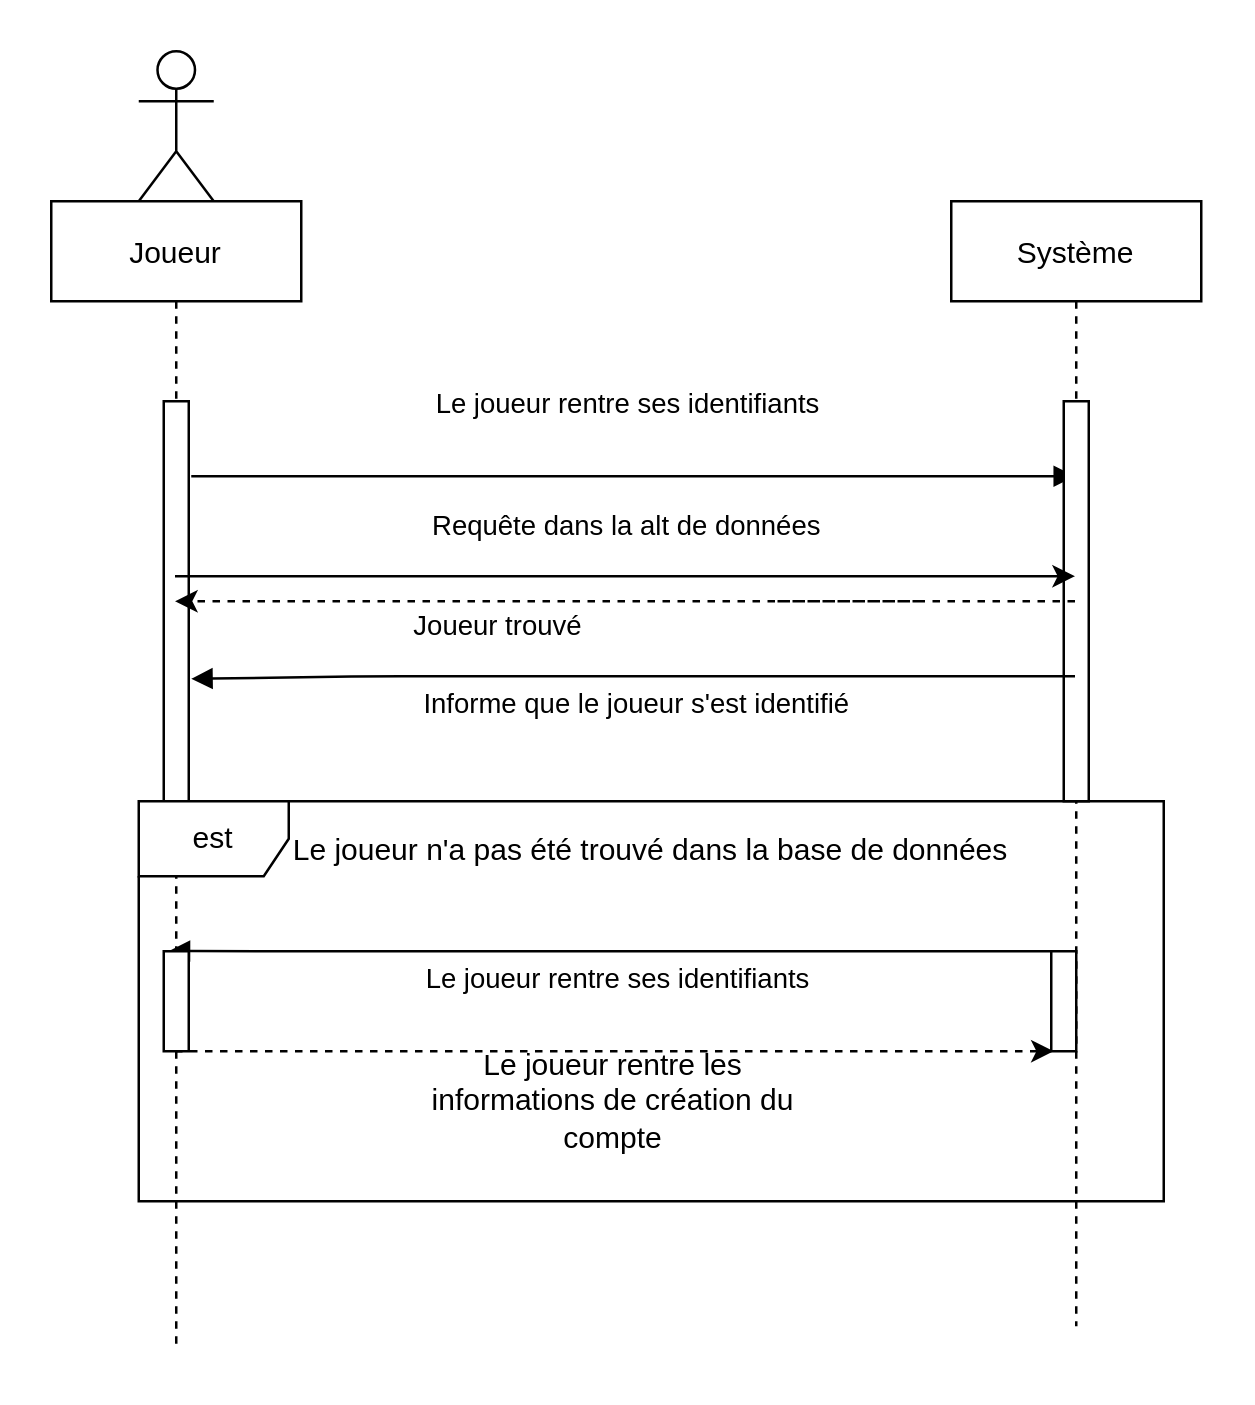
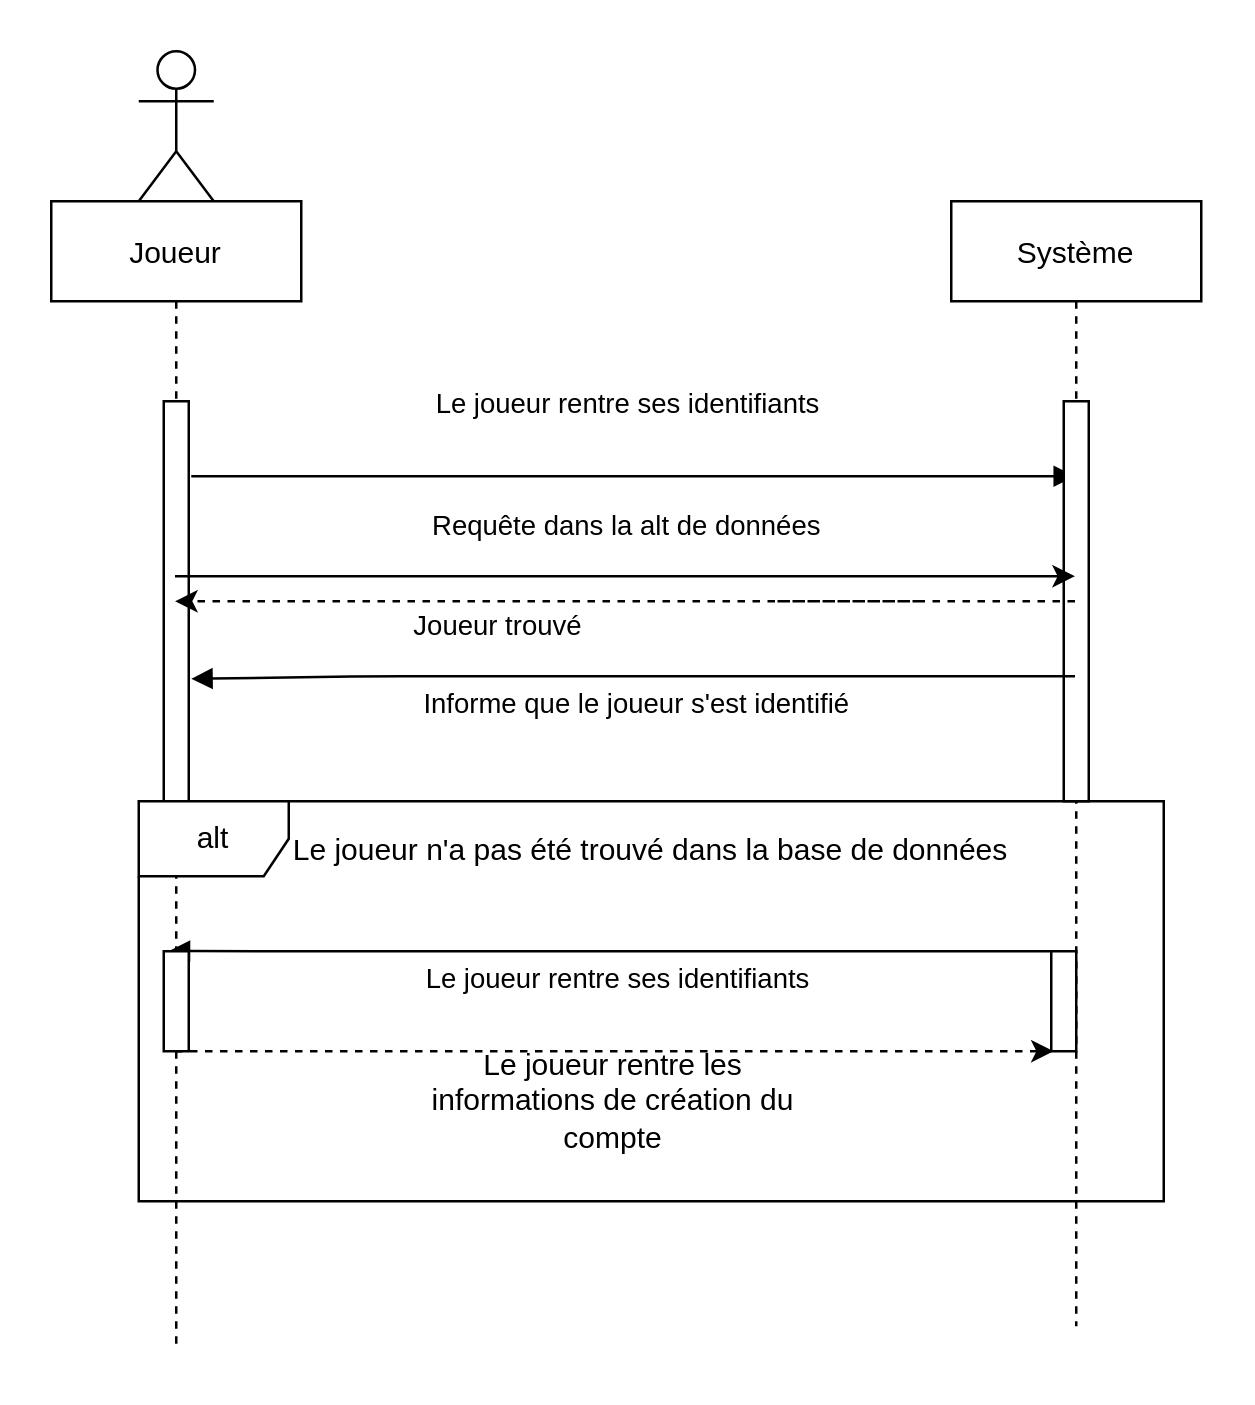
  <mxCell id="0" />
  <mxCell id="1" parent="0" />
  <mxCell id="2" value="Joueur" style="shape=umlLifeline;perimeter=lifelinePerimeter;container=1;collapsible=0;recursiveResize=0;rounded=0;shadow=0;strokeWidth=1;" parent="1" vertex="1"><mxGeometry x="20" y="80" width="100" height="460" as="geometry" /></mxCell>
  <mxCell id="3" value="" style="points=[];perimeter=orthogonalPerimeter;rounded=0;shadow=0;strokeWidth=1;" parent="2" vertex="1"><mxGeometry x="45" y="80" width="10" height="160" as="geometry" /></mxCell>
  <mxCell id="4" value="Le joueur rentre ses identifiants" style="verticalAlign=bottom;endArrow=block;shadow=0;strokeWidth=1;" parent="1" edge="1" target="5"><mxGeometry x="-0.012" y="20" relative="1" as="geometry"><mxPoint x="76" y="190" as="sourcePoint" /><mxPoint x="246" y="190" as="targetPoint" /><mxPoint as="offset" /></mxGeometry></mxCell>
  <mxCell id="5" value="Système" style="shape=umlLifeline;perimeter=lifelinePerimeter;container=1;collapsible=0;recursiveResize=0;rounded=0;shadow=0;strokeWidth=1;" parent="1" vertex="1"><mxGeometry x="380" y="80" width="100" height="450" as="geometry" /></mxCell>
  <mxCell id="6" value="" style="points=[];perimeter=orthogonalPerimeter;rounded=0;shadow=0;strokeWidth=1;" parent="5" vertex="1"><mxGeometry x="45" y="80" width="10" height="160" as="geometry" /></mxCell>
  <mxCell id="7" value="&lt;span style=&quot;font-size: 11px ; background-color: rgb(255 , 255 , 255)&quot;&gt;Requête dans la alt de données&lt;/span&gt;" style="text;html=1;align=center;verticalAlign=middle;resizable=0;points=[];autosize=1;strokeColor=none;fillColor=none;" parent="1" vertex="1"><mxGeometry x="160" y="200" width="180" height="20" as="geometry" /></mxCell>
  <mxCell id="8" value="" style="shape=umlActor;verticalLabelPosition=bottom;verticalAlign=top;html=1;outlineConnect=0;" parent="1" vertex="1"><mxGeometry x="55" y="20" width="30" height="60" as="geometry" /></mxCell>
  <mxCell id="9" value="" style="endArrow=classic;html=1;rounded=0;" parent="1" target="5" edge="1" source="2"><mxGeometry width="50" height="50" relative="1" as="geometry"><mxPoint x="255" y="230" as="sourcePoint" /><mxPoint x="426.5" y="270" as="targetPoint" /><Array as="points"><mxPoint x="300" y="230" /><mxPoint x="320" y="230" /><mxPoint x="340" y="230" /><mxPoint x="360" y="230" /></Array></mxGeometry></mxCell>
- <mxCell id="10" value="est" style="shape=umlFrame;whiteSpace=wrap;html=1;" parent="1" vertex="1"><mxGeometry x="55" y="320" width="410" height="160" as="geometry" /></mxCell>
+ <mxCell id="10" value="alt" style="shape=umlFrame;whiteSpace=wrap;html=1;" parent="1" vertex="1"><mxGeometry x="55" y="320" width="410" height="160" as="geometry" /></mxCell>
  <mxCell id="11" value="" style="endArrow=classic;html=1;rounded=0;dashed=1;" parent="1" source="5" target="2" edge="1"><mxGeometry width="50" height="50" relative="1" as="geometry"><mxPoint x="265" y="240" as="sourcePoint" /><mxPoint x="249.5" y="240" as="targetPoint" /><Array as="points"><mxPoint x="310" y="240" /><mxPoint x="330" y="240" /><mxPoint x="350" y="240" /><mxPoint x="370" y="240" /></Array></mxGeometry></mxCell>
  <mxCell id="12" value="&lt;span style=&quot;font-size: 11px ; background-color: rgb(255 , 255 , 255)&quot;&gt;Joueur trouvé&amp;nbsp;&lt;/span&gt;" style="text;html=1;align=center;verticalAlign=middle;resizable=0;points=[];autosize=1;strokeColor=none;fillColor=none;" parent="1" vertex="1"><mxGeometry x="155" y="240" width="90" height="20" as="geometry" /></mxCell>
  <mxCell id="13" value="Informe que le joueur s'est identifié" style="verticalAlign=bottom;endArrow=block;shadow=0;strokeWidth=1;entryX=1.1;entryY=0.694;entryDx=0;entryDy=0;entryPerimeter=0;" parent="1" source="5" target="3" edge="1"><mxGeometry x="-0.012" y="20" relative="1" as="geometry"><mxPoint x="249.5" y="270" as="sourcePoint" /><mxPoint x="74" y="268" as="targetPoint" /><mxPoint as="offset" /><Array as="points"><mxPoint x="150" y="270" /></Array></mxGeometry></mxCell>
  <mxCell id="14" value="Le joueur n'a pas été trouvé dans la base de données" style="text;html=1;strokeColor=none;fillColor=none;align=center;verticalAlign=middle;whiteSpace=wrap;rounded=0;" parent="1" vertex="1"><mxGeometry x="100" y="330" width="320" height="20" as="geometry" /></mxCell>
  <mxCell id="15" value="Le joueur rentre ses identifiants" style="verticalAlign=bottom;endArrow=block;shadow=0;strokeWidth=1;entryX=0.47;entryY=0.652;entryDx=0;entryDy=0;entryPerimeter=0;" parent="1" target="2" edge="1"><mxGeometry x="-0.012" y="20" relative="1" as="geometry"><mxPoint x="423" y="380" as="sourcePoint" /><mxPoint x="70" y="381.04" as="targetPoint" /><mxPoint as="offset" /><Array as="points"><mxPoint x="144" y="380" /></Array></mxGeometry></mxCell>
  <mxCell id="16" value="" style="endArrow=classic;html=1;rounded=0;dashed=1;entryX=0.1;entryY=1;entryDx=0;entryDy=0;entryPerimeter=0;" parent="1" source="2" target="19" edge="1"><mxGeometry width="50" height="50" relative="1" as="geometry"><mxPoint x="250" y="420" as="sourcePoint" /><mxPoint x="249.5" y="420" as="targetPoint" /><Array as="points"><mxPoint x="130.5" y="420" /><mxPoint x="150.5" y="420" /><mxPoint x="170.5" y="420" /><mxPoint x="190.5" y="420" /></Array></mxGeometry></mxCell>
  <mxCell id="17" value="Le joueur rentre les informations de création du compte" style="text;html=1;strokeColor=none;fillColor=none;align=center;verticalAlign=middle;whiteSpace=wrap;rounded=0;" parent="1" vertex="1"><mxGeometry x="170" y="430" width="150" height="20" as="geometry" /></mxCell>
  <mxCell id="18" value="" style="points=[];perimeter=orthogonalPerimeter;rounded=0;shadow=0;strokeWidth=1;" parent="1" vertex="1"><mxGeometry x="65" y="380" width="10" height="40" as="geometry" /></mxCell>
  <mxCell id="19" value="" style="points=[];perimeter=orthogonalPerimeter;rounded=0;shadow=0;strokeWidth=1;" parent="1" vertex="1"><mxGeometry x="420" y="380" width="10" height="40" as="geometry" /></mxCell>
